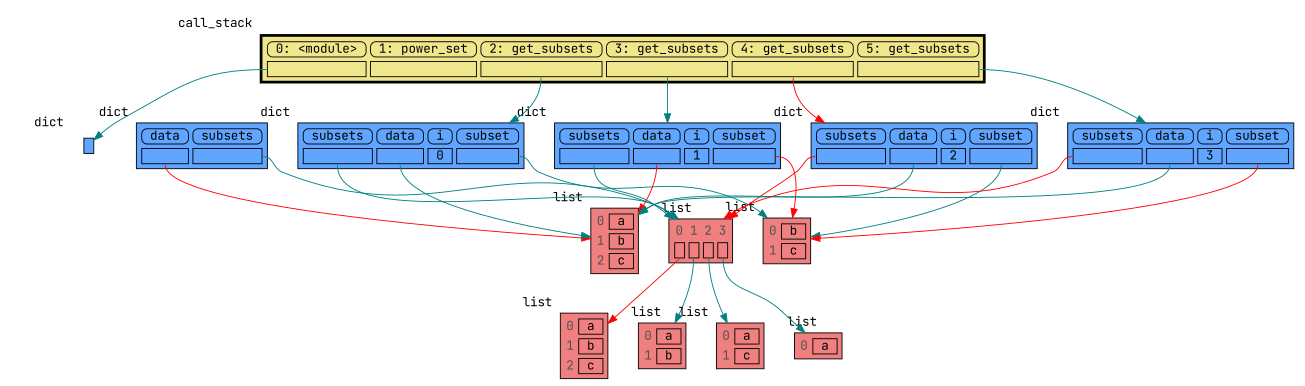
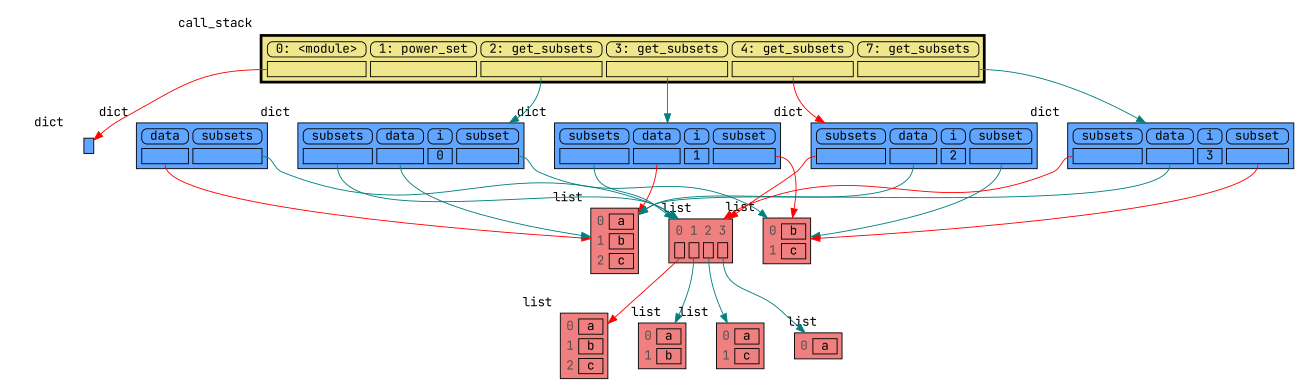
  digraph {
    fontname="JetBrains Mono"
    node [fontname="JetBrains Mono" shape=plaintext xlabel=list]
    edge [fontname="JetBrains Mono" headport=table style=solid color=teal]
    n1 [label=< <TABLE BORDER="1" CELLBORDER="1" CELLSPACING="0" CELLPADDING="0" BGCOLOR="#60a5ff" PORT="table">     <TR><TD BORDER="0"> </TD></TR> </TABLE> > xlabel=dict]
    n2 [label=< <TABLE BORDER="1" CELLBORDER="1" CELLSPACING="5" CELLPADDING="0" BGCOLOR="#60a5ff" PORT="table">     <TR><TD BORDER="1" STYLE="ROUNDED"> data </TD><TD BORDER="1" STYLE="ROUNDED"> subsets </TD></TR>     <TR><TD BORDER="1" PORT="ref0"> </TD><TD BORDER="1" PORT="ref1"> </TD></TR> </TABLE> > xlabel=dict]
    n3 [label=< <TABLE BORDER="1" CELLBORDER="1" CELLSPACING="5" CELLPADDING="0" BGCOLOR="#60a5ff" PORT="table">     <TR><TD BORDER="1" STYLE="ROUNDED"> subsets </TD><TD BORDER="1" STYLE="ROUNDED"> data </TD><TD BORDER="1" STYLE="ROUNDED"> i </TD><TD BORDER="1" STYLE="ROUNDED"> subset </TD></TR>     <TR><TD BORDER="1" PORT="ref0"> </TD><TD BORDER="1" PORT="ref1"> </TD><TD BORDER="1"> 0 </TD><TD BORDER="1" PORT="ref2"> </TD></TR> </TABLE> > xlabel=dict]
    n4 [label=< <TABLE BORDER="1" CELLBORDER="1" CELLSPACING="5" CELLPADDING="0" BGCOLOR="#60a5ff" PORT="table">     <TR><TD BORDER="1" STYLE="ROUNDED"> subsets </TD><TD BORDER="1" STYLE="ROUNDED"> data </TD><TD BORDER="1" STYLE="ROUNDED"> i </TD><TD BORDER="1" STYLE="ROUNDED"> subset </TD></TR>     <TR><TD BORDER="1" PORT="ref0"> </TD><TD BORDER="1" PORT="ref1"> </TD><TD BORDER="1"> 1 </TD><TD BORDER="1" PORT="ref2"> </TD></TR> </TABLE> > xlabel=dict]
    n5 [label=< <TABLE BORDER="1" CELLBORDER="1" CELLSPACING="5" CELLPADDING="0" BGCOLOR="#60a5ff" PORT="table">     <TR><TD BORDER="1" STYLE="ROUNDED"> subsets </TD><TD BORDER="1" STYLE="ROUNDED"> data </TD><TD BORDER="1" STYLE="ROUNDED"> i </TD><TD BORDER="1" STYLE="ROUNDED"> subset </TD></TR>     <TR><TD BORDER="1" PORT="ref0"> </TD><TD BORDER="1" PORT="ref1"> </TD><TD BORDER="1"> 2 </TD><TD BORDER="1" PORT="ref2"> </TD></TR> </TABLE> > xlabel=dict]
    n6 [label=< <TABLE BORDER="1" CELLBORDER="1" CELLSPACING="5" CELLPADDING="0" BGCOLOR="#60a5ff" PORT="table">     <TR><TD BORDER="1" STYLE="ROUNDED"> subsets </TD><TD BORDER="1" STYLE="ROUNDED"> data </TD><TD BORDER="1" STYLE="ROUNDED"> i </TD><TD BORDER="1" STYLE="ROUNDED"> subset </TD></TR>     <TR><TD BORDER="1" PORT="ref0"> </TD><TD BORDER="1" PORT="ref1"> </TD><TD BORDER="1"> 3 </TD><TD BORDER="1" PORT="ref2"> </TD></TR> </TABLE> > xlabel=dict]
    n7 [label=< <TABLE BORDER="1" CELLBORDER="1" CELLSPACING="5" CELLPADDING="0" BGCOLOR="lightcoral" PORT="table">     <TR><TD BORDER="0"><font color="#505050">0</font></TD><TD BORDER="1"> a </TD></TR>     <TR><TD BORDER="0"><font color="#505050">1</font></TD><TD BORDER="1"> b </TD></TR>     <TR><TD BORDER="0"><font color="#505050">2</font></TD><TD BORDER="1"> c </TD></TR> </TABLE> >]
    n8 [label=< <TABLE BORDER="1" CELLBORDER="1" CELLSPACING="5" CELLPADDING="0" BGCOLOR="lightcoral" PORT="table">     <TR><TD BORDER="0"><font color="#505050">0</font></TD><TD BORDER="0"><font color="#505050">1</font></TD><TD BORDER="0"><font color="#505050">2</font></TD><TD BORDER="0"><font color="#505050">3</font></TD></TR>     <TR><TD BORDER="1" PORT="ref0"> </TD><TD BORDER="1" PORT="ref1"> </TD><TD BORDER="1" PORT="ref2"> </TD><TD BORDER="1" PORT="ref3"> </TD></TR> </TABLE> >]
    n9 [label=< <TABLE BORDER="1" CELLBORDER="1" CELLSPACING="5" CELLPADDING="0" BGCOLOR="lightcoral" PORT="table">     <TR><TD BORDER="0"><font color="#505050">0</font></TD><TD BORDER="1"> b </TD></TR>     <TR><TD BORDER="0"><font color="#505050">1</font></TD><TD BORDER="1"> c </TD></TR> </TABLE> >]
    n10 [label=< <TABLE BORDER="1" CELLBORDER="1" CELLSPACING="5" CELLPADDING="0" BGCOLOR="lightcoral" PORT="table">     <TR><TD BORDER="0"><font color="#505050">0</font></TD><TD BORDER="1"> a </TD></TR>     <TR><TD BORDER="0"><font color="#505050">1</font></TD><TD BORDER="1"> b </TD></TR>     <TR><TD BORDER="0"><font color="#505050">2</font></TD><TD BORDER="1"> c </TD></TR> </TABLE> >]
    n11 [label=< <TABLE BORDER="1" CELLBORDER="1" CELLSPACING="5" CELLPADDING="0" BGCOLOR="lightcoral" PORT="table">     <TR><TD BORDER="0"><font color="#505050">0</font></TD><TD BORDER="1"> a </TD></TR>     <TR><TD BORDER="0"><font color="#505050">1</font></TD><TD BORDER="1"> b </TD></TR> </TABLE> >]
    n12 [label=< <TABLE BORDER="1" CELLBORDER="1" CELLSPACING="5" CELLPADDING="0" BGCOLOR="lightcoral" PORT="table">     <TR><TD BORDER="0"><font color="#505050">0</font></TD><TD BORDER="1"> a </TD></TR>     <TR><TD BORDER="0"><font color="#505050">1</font></TD><TD BORDER="1"> c </TD></TR> </TABLE> >]
    n13 [label=< <TABLE BORDER="1" CELLBORDER="1" CELLSPACING="5" CELLPADDING="0" BGCOLOR="lightcoral" PORT="table">     <TR><TD BORDER="0"><font color="#505050">0</font></TD><TD BORDER="1"> a </TD></TR> </TABLE> >]
-   n14 [label=< <TABLE BORDER="3" CELLBORDER="1" CELLSPACING="5" CELLPADDING="0" BGCOLOR="khaki" PORT="table">     <TR><TD BORDER="1" STYLE="ROUNDED"> 0: &lt;module&gt; </TD><TD BORDER="1" STYLE="ROUNDED"> 1: power_set </TD><TD BORDER="1" STYLE="ROUNDED"> 2: get_subsets </TD><TD BORDER="1" STYLE="ROUNDED"> 3: get_subsets </TD><TD BORDER="1" STYLE="ROUNDED"> 4: get_subsets </TD><TD BORDER="1" STYLE="ROUNDED"> 5: get_subsets </TD></TR>     <TR><TD BORDER="1" PORT="ref0"> </TD><TD BORDER="1" PORT="ref1"> </TD><TD BORDER="1" PORT="ref2"> </TD><TD BORDER="1" PORT="ref3"> </TD><TD BORDER="1" PORT="ref4"> </TD><TD BORDER="1" PORT="ref5"> </TD></TR> </TABLE> > xlabel=call_stack]
+   n14 [label=< <TABLE BORDER="3" CELLBORDER="1" CELLSPACING="5" CELLPADDING="0" BGCOLOR="khaki" PORT="table">     <TR><TD BORDER="1" STYLE="ROUNDED"> 0: &lt;module&gt; </TD><TD BORDER="1" STYLE="ROUNDED"> 1: power_set </TD><TD BORDER="1" STYLE="ROUNDED"> 2: get_subsets </TD><TD BORDER="1" STYLE="ROUNDED"> 3: get_subsets </TD><TD BORDER="1" STYLE="ROUNDED"> 4: get_subsets </TD><TD BORDER="1" STYLE="ROUNDED"> 7: get_subsets </TD></TR>     <TR><TD BORDER="1" PORT="ref0"> </TD><TD BORDER="1" PORT="ref1"> </TD><TD BORDER="1" PORT="ref2"> </TD><TD BORDER="1" PORT="ref3"> </TD><TD BORDER="1" PORT="ref4"> </TD><TD BORDER="1" PORT="ref5"> </TD></TR> </TABLE> > xlabel=call_stack]
    subgraph sub_1 {
      rank=same
      n1
      n2
      n3
      n4
      n5
      n6
    }
    subgraph sub_2 {
      rank=same
      n7
      n8
      n9
    }
    subgraph sub_3 {
      rank=same
      n10
      n11
      n12
      n13
    }
    n1 -> n2 [style=invis weight=10 color=""]
    n2 -> n3 [style=invis weight=10 color=""]
    n2 -> n7 [color=red tailport=ref0]
    n2 -> n8 [tailport=ref1]
    n3 -> n4 [style=invis weight=10 color=""]
    n3 -> n7 [tailport=ref1]
    n3 -> n8 [tailport=ref0]
    n3 -> n9 [tailport=ref2]
    n4 -> n5 [style=invis weight=10 color=""]
    n4 -> n7 [color=red tailport=ref1]
    n4 -> n8 [tailport=ref0]
    n4 -> n9 [color=red tailport=ref2]
    n5 -> n6 [style=invis weight=10 color=""]
    n5 -> n7 [tailport=ref1]
    n5 -> n8 [color=red tailport=ref0]
    n5 -> n9 [tailport=ref2]
    n6 -> n7 [tailport=ref1]
    n6 -> n8 [color=red tailport=ref0]
    n6 -> n9 [color=red tailport=ref2]
    n7 -> n8 [style=invis weight=10 color=""]
    n8 -> n9 [style=invis weight=10 color=""]
    n8 -> n10 [color=red tailport=ref0]
    n8 -> n11 [tailport=ref1]
    n8 -> n12 [tailport=ref2]
    n8 -> n13 [tailport=ref3]
    n10 -> n11 [style=invis weight=10 color=""]
    n11 -> n12 [style=invis weight=10 color=""]
    n12 -> n13 [style=invis weight=10 color=""]
-   n14 -> n1 [tailport=ref0]
+   n14 -> n1 [color=red tailport=ref0]
    n14 -> n3 [tailport=ref2]
    n14 -> n4 [tailport=ref3]
    n14 -> n5 [color=red tailport=ref4]
    n14 -> n6 [tailport=ref5]
  }
